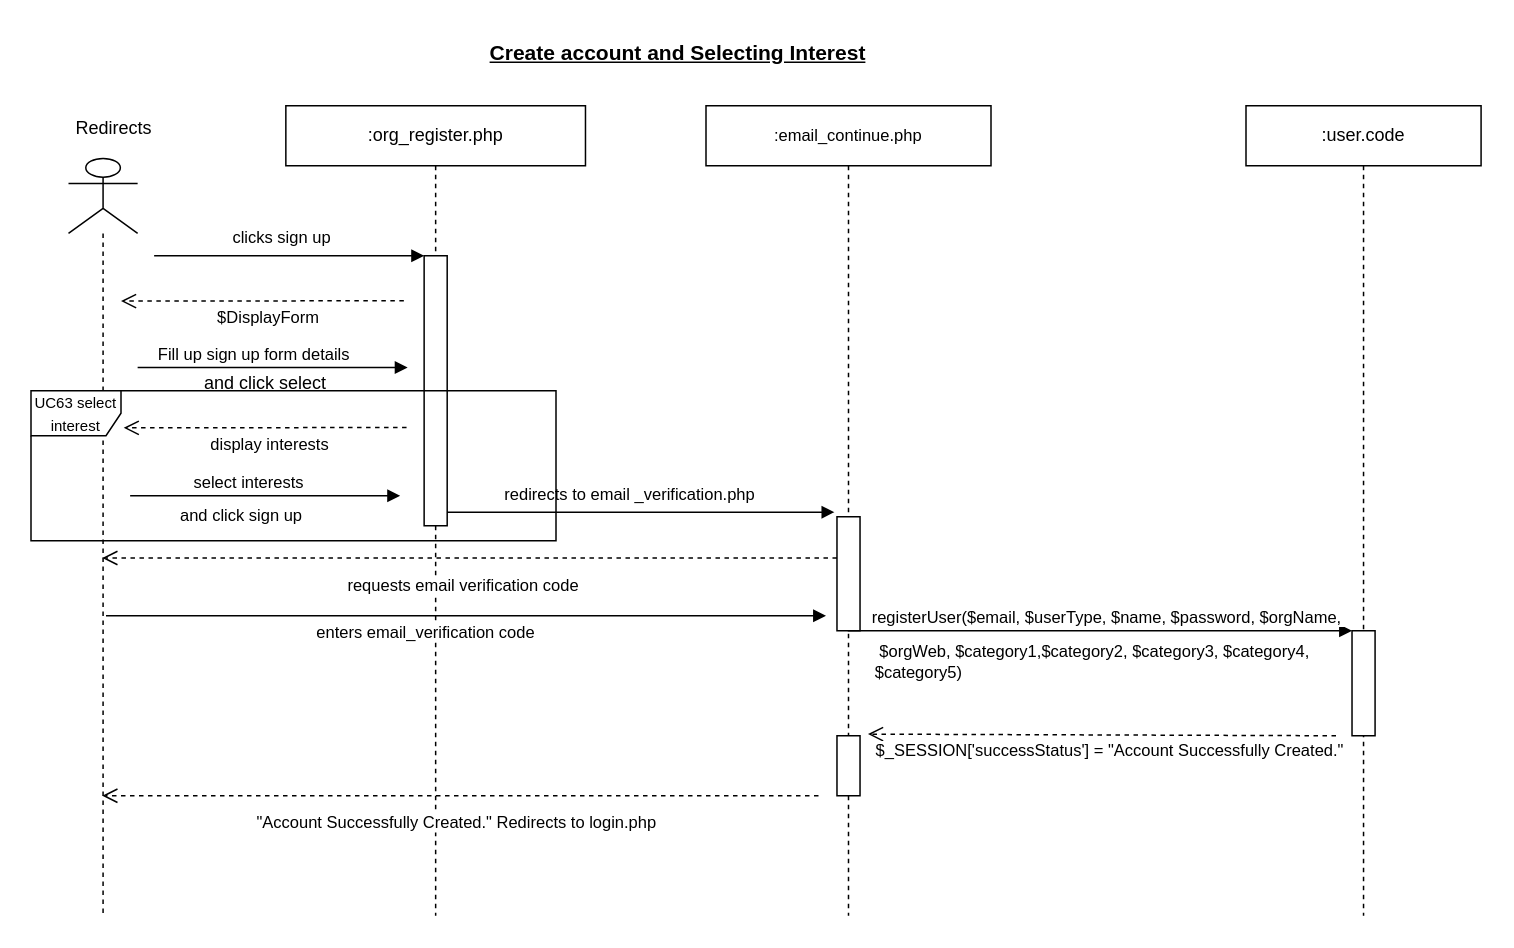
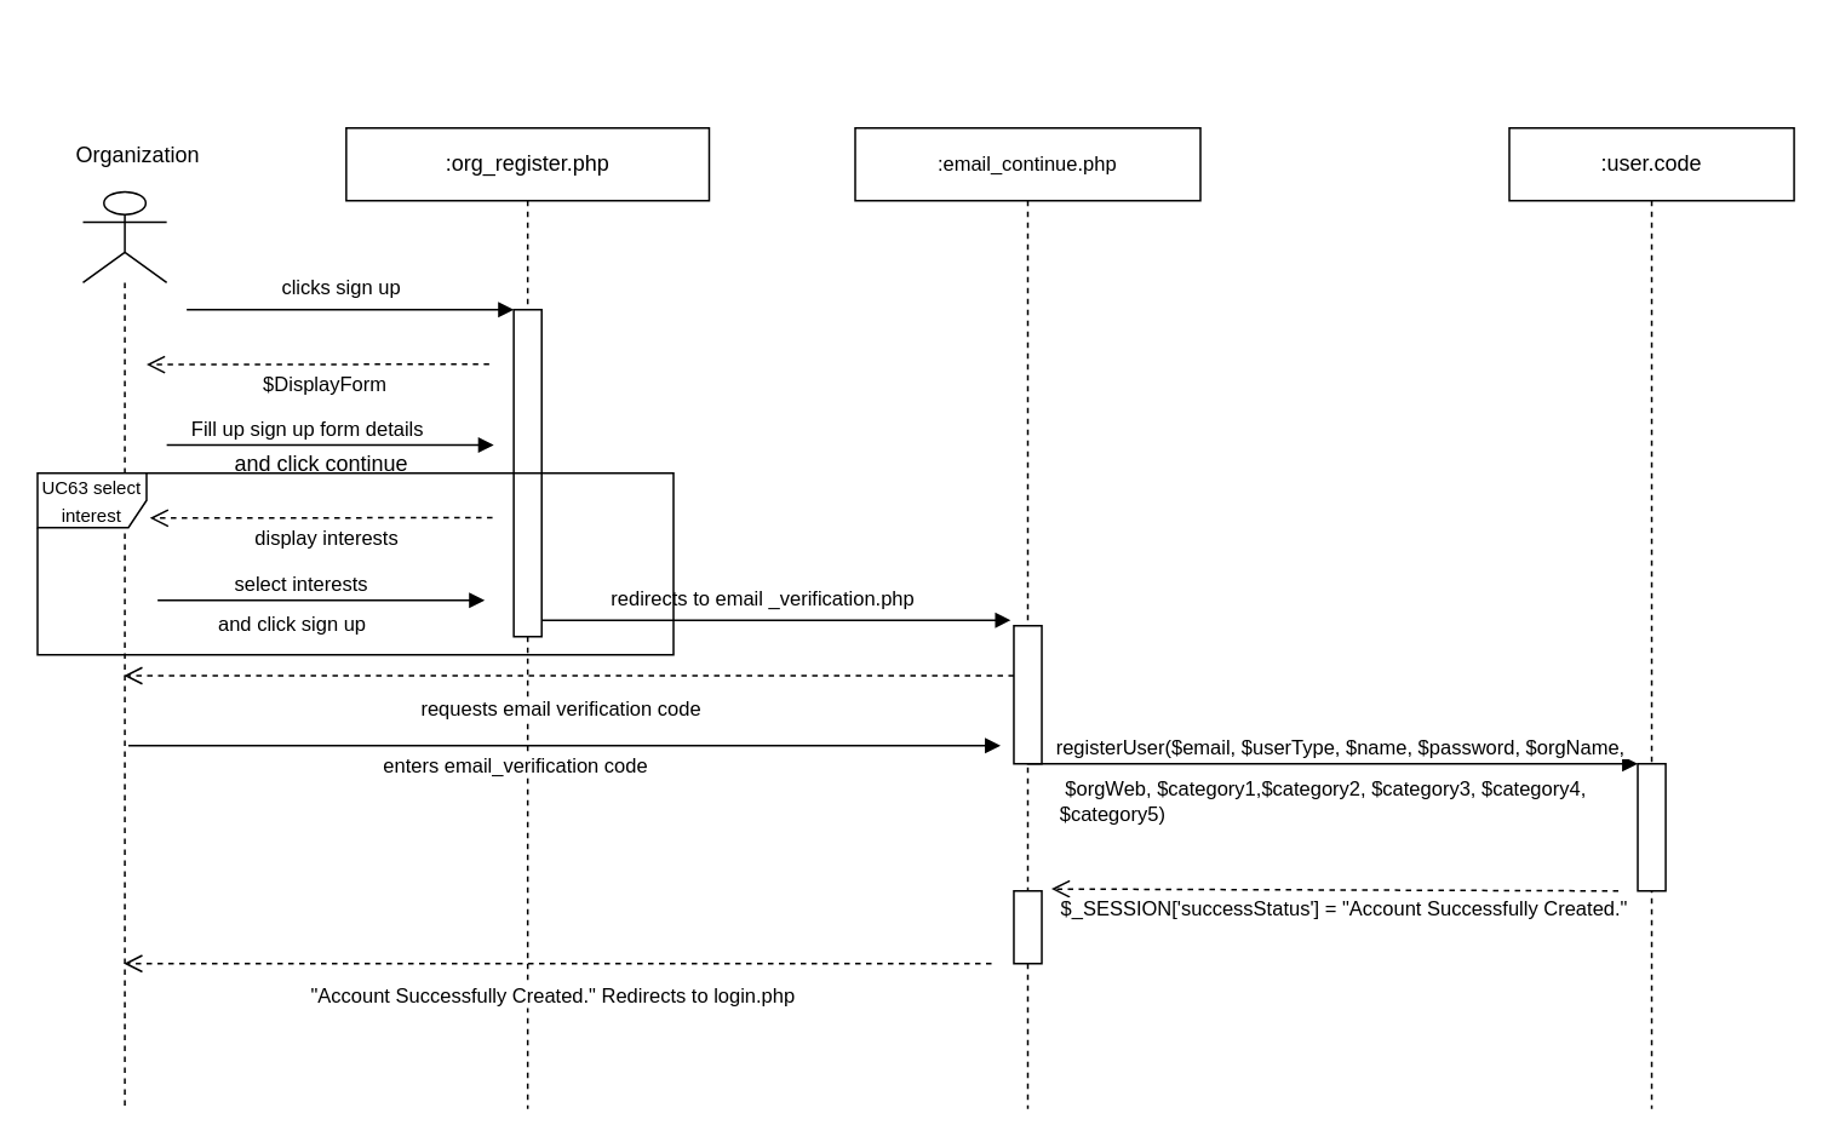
  <mxCell id="0" />
  <mxCell id="1" parent="0" />
  <mxCell id="2" value=":user.code" style="shape=umlLifeline;perimeter=lifelinePerimeter;whiteSpace=wrap;html=1;container=0;collapsible=0;recursiveResize=0;outlineConnect=0;" parent="1" vertex="1"><mxGeometry x="830" y="70" width="156.72" height="540" as="geometry" /></mxCell>
  <mxCell id="3" value="clicks sign up" style="html=1;verticalAlign=bottom;endArrow=block;rounded=0;elbow=vertical;" parent="1" edge="1"><mxGeometry x="-0.056" y="3" width="80" relative="1" as="geometry"><mxPoint x="102.09" y="170" as="sourcePoint" /><mxPoint x="282.09" y="170" as="targetPoint" /><mxPoint as="offset" /></mxGeometry></mxCell>
  <mxCell id="4" value="" style="shape=umlLifeline;participant=umlActor;perimeter=lifelinePerimeter;whiteSpace=wrap;html=1;container=0;collapsible=0;recursiveResize=0;verticalAlign=top;spacingTop=36;outlineConnect=0;fontFamily=Helvetica;fontSize=12;fontColor=default;align=center;strokeColor=default;fillColor=default;size=50;" parent="1" vertex="1"><mxGeometry x="45" y="105.14" width="46.09" height="504.86" as="geometry" /></mxCell>
- <mxCell id="5" value="Redirects" style="text;html=1;align=center;verticalAlign=middle;resizable=1;points=[];autosize=1;strokeColor=none;fillColor=none;container=0;movable=1;rotatable=1;deletable=1;editable=1;connectable=1;locked=0;" parent="1" vertex="1"><mxGeometry x="30" y="70" width="90" height="30" as="geometry" /></mxCell>
+ <mxCell id="5" value="Organization" style="text;html=1;align=center;verticalAlign=middle;resizable=1;points=[];autosize=1;strokeColor=none;fillColor=none;container=0;movable=1;rotatable=1;deletable=1;editable=1;connectable=1;locked=0;" parent="1" vertex="1"><mxGeometry x="30" y="70" width="90" height="30" as="geometry" /></mxCell>
  <mxCell id="6" value=":org_register.php" style="shape=umlLifeline;perimeter=lifelinePerimeter;whiteSpace=wrap;html=1;container=0;collapsible=0;recursiveResize=0;outlineConnect=0;" parent="1" vertex="1"><mxGeometry x="189.9" y="70" width="199.75" height="540" as="geometry" /></mxCell>
  <mxCell id="7" value="" style="html=1;points=[];perimeter=orthogonalPerimeter;container=0;" parent="1" vertex="1"><mxGeometry x="282.09" y="170" width="15.37" height="180" as="geometry" /></mxCell>
  <mxCell id="8" value="&lt;font style=&quot;font-size: 11px;&quot;&gt;:email_continue.php&lt;/font&gt;" style="shape=umlLifeline;perimeter=lifelinePerimeter;whiteSpace=wrap;html=1;container=0;collapsible=0;recursiveResize=0;outlineConnect=0;" parent="1" vertex="1"><mxGeometry x="470" y="70" width="190" height="540" as="geometry" /></mxCell>
- <mxCell id="9" value="&lt;span style=&quot;font-size: 14px;&quot;&gt;&lt;b&gt;&lt;u&gt;Create account and Selecting Interest&lt;/u&gt;&lt;/b&gt;&lt;/span&gt;" style="text;html=1;align=center;verticalAlign=middle;resizable=0;points=[];autosize=1;strokeColor=none;fillColor=none;" parent="1" vertex="1"><mxGeometry x="315.56" y="20" width="270" height="30" as="geometry" /></mxCell>
  <mxCell id="10" value="" style="html=1;points=[];perimeter=orthogonalPerimeter;container=0;" parent="1" vertex="1"><mxGeometry x="557.32" y="344" width="15.37" height="76" as="geometry" /></mxCell>
  <mxCell id="11" value="" style="html=1;points=[];perimeter=orthogonalPerimeter;container=0;" parent="1" vertex="1"><mxGeometry x="900.68" y="420" width="15.37" height="70" as="geometry" /></mxCell>
  <mxCell id="12" value="redirects to email _verification.php" style="html=1;verticalAlign=bottom;endArrow=block;rounded=0;elbow=vertical;entryX=-0.112;entryY=-0.04;entryDx=0;entryDy=0;entryPerimeter=0;" parent="1" target="10" edge="1" source="7"><mxGeometry x="-0.055" y="3" width="80" relative="1" as="geometry"><mxPoint x="310" y="343" as="sourcePoint" /><mxPoint x="520" y="343" as="targetPoint" /><mxPoint as="offset" /></mxGeometry></mxCell>
  <mxCell id="13" value="&lt;font style=&quot;font-size: 11px;&quot;&gt;registerUser($email, $userType, $name, $password, $orgName,&amp;nbsp;&amp;nbsp;&lt;/font&gt;" style="html=1;verticalAlign=bottom;endArrow=block;rounded=0;elbow=vertical;" parent="1" edge="1" source="8"><mxGeometry x="0.044" width="80" relative="1" as="geometry"><mxPoint x="599.32" y="420" as="sourcePoint" /><mxPoint x="900.68" y="420" as="targetPoint" /><mxPoint as="offset" /></mxGeometry></mxCell>
  <mxCell id="14" value="" style="html=1;points=[];perimeter=orthogonalPerimeter;container=0;" parent="1" vertex="1"><mxGeometry x="557.32" y="490" width="15.37" height="40" as="geometry" /></mxCell>
  <mxCell id="15" value="requests email verification code" style="html=1;verticalAlign=bottom;endArrow=open;dashed=1;endSize=8;rounded=0;elbow=vertical;" parent="1" edge="1" target="4"><mxGeometry x="0.016" y="27" relative="1" as="geometry"><mxPoint x="557.32" y="371.5" as="sourcePoint" /><mxPoint x="317.32" y="371.5" as="targetPoint" /><mxPoint as="offset" /><Array as="points" /></mxGeometry></mxCell>
  <mxCell id="16" value="&amp;nbsp;&quot;Account Successfully Created.&quot; Redirects to login.php" style="html=1;verticalAlign=bottom;endArrow=open;dashed=1;endSize=8;rounded=0;elbow=vertical;" parent="1" edge="1" target="4"><mxGeometry x="0.018" y="27" relative="1" as="geometry"><mxPoint x="545" y="530" as="sourcePoint" /><mxPoint x="330" y="531" as="targetPoint" /><mxPoint as="offset" /><Array as="points" /></mxGeometry></mxCell>
  <mxCell id="17" value="$_SESSION['successStatus'] = &quot;Account Successfully Created.&quot;" style="html=1;verticalAlign=bottom;endArrow=open;dashed=1;endSize=8;rounded=0;elbow=vertical;entryX=1.345;entryY=-0.027;entryDx=0;entryDy=0;entryPerimeter=0;" edge="1" parent="1" target="14"><mxGeometry x="-0.03" y="20" relative="1" as="geometry"><mxPoint x="890" y="490" as="sourcePoint" /><mxPoint x="680" y="490" as="targetPoint" /><mxPoint as="offset" /><Array as="points" /></mxGeometry></mxCell>
  <mxCell id="18" value="$DisplayForm" style="html=1;verticalAlign=bottom;endArrow=open;dashed=1;endSize=8;rounded=0;elbow=vertical;" edge="1" parent="1"><mxGeometry x="-0.03" y="20" relative="1" as="geometry"><mxPoint x="268.57" y="200" as="sourcePoint" /><mxPoint x="80" y="200.22" as="targetPoint" /><mxPoint as="offset" /><Array as="points" /></mxGeometry></mxCell>
  <mxCell id="19" value="Fill up sign up form details&amp;nbsp;" style="html=1;verticalAlign=bottom;endArrow=block;rounded=0;elbow=vertical;" edge="1" parent="1"><mxGeometry x="-0.123" width="80" relative="1" as="geometry"><mxPoint x="91.09" y="244.5" as="sourcePoint" /><mxPoint x="271.09" y="244.5" as="targetPoint" /><mxPoint as="offset" /></mxGeometry></mxCell>
- <mxCell id="20" value="and click select" style="text;html=1;align=center;verticalAlign=middle;resizable=0;points=[];autosize=1;strokeColor=none;fillColor=none;" vertex="1" parent="1"><mxGeometry x="116.09" y="240" width="120" height="30" as="geometry" /></mxCell>
+ <mxCell id="20" value="and click continue" style="text;html=1;align=center;verticalAlign=middle;resizable=0;points=[];autosize=1;strokeColor=none;fillColor=none;" vertex="1" parent="1"><mxGeometry x="116.09" y="240" width="120" height="30" as="geometry" /></mxCell>
  <mxCell id="21" value="display interests" style="html=1;verticalAlign=bottom;endArrow=open;dashed=1;endSize=8;rounded=0;elbow=vertical;" edge="1" parent="1"><mxGeometry x="-0.03" y="20" relative="1" as="geometry"><mxPoint x="270.37" y="284.5" as="sourcePoint" /><mxPoint x="81.8" y="284.72" as="targetPoint" /><mxPoint as="offset" /><Array as="points" /></mxGeometry></mxCell>
  <mxCell id="22" value="select interests" style="html=1;verticalAlign=bottom;endArrow=block;rounded=0;elbow=vertical;" edge="1" parent="1"><mxGeometry x="-0.123" width="80" relative="1" as="geometry"><mxPoint x="86.09" y="330" as="sourcePoint" /><mxPoint x="266.09" y="330" as="targetPoint" /><mxPoint as="offset" /></mxGeometry></mxCell>
  <mxCell id="23" value="&lt;font style=&quot;font-size: 11px;&quot;&gt;and click sign up&lt;/font&gt;" style="text;html=1;align=center;verticalAlign=middle;resizable=0;points=[];autosize=1;strokeColor=none;fillColor=none;" vertex="1" parent="1"><mxGeometry x="110" y="328" width="100" height="30" as="geometry" /></mxCell>
  <mxCell id="24" value="enters email_verification code" style="html=1;verticalAlign=bottom;endArrow=block;rounded=0;elbow=vertical;" edge="1" parent="1"><mxGeometry x="-0.111" y="-20" width="80" relative="1" as="geometry"><mxPoint x="70" y="410" as="sourcePoint" /><mxPoint x="550" y="410" as="targetPoint" /><mxPoint as="offset" /></mxGeometry></mxCell>
  <mxCell id="25" value="&lt;font style=&quot;font-size: 10px;&quot;&gt;UC63 select interest&lt;/font&gt;" style="shape=umlFrame;whiteSpace=wrap;html=1;pointerEvents=0;" vertex="1" parent="1"><mxGeometry x="20" y="260" width="350" height="100" as="geometry" /></mxCell>
  <mxCell id="26" value="&lt;font style=&quot;font-size: 11px;&quot;&gt;&amp;nbsp;$orgWeb, $category1,$category2, $category3, $category4, $category5)&lt;/font&gt;" style="text;whiteSpace=wrap;html=1;" vertex="1" parent="1"><mxGeometry x="580.68" y="420" width="309.32" height="50" as="geometry" /></mxCell>
